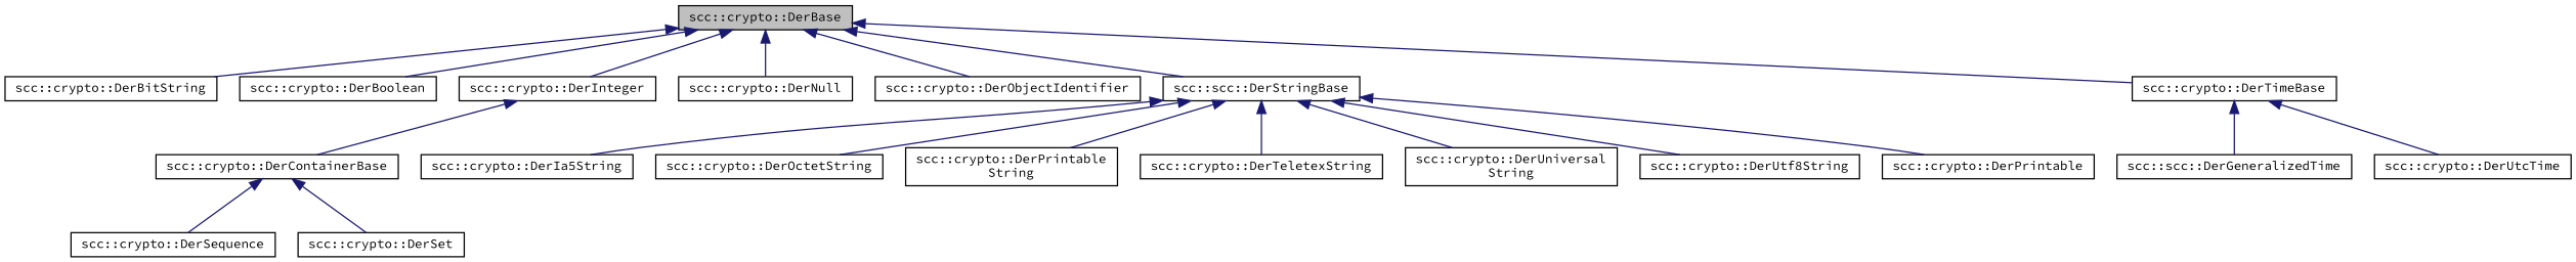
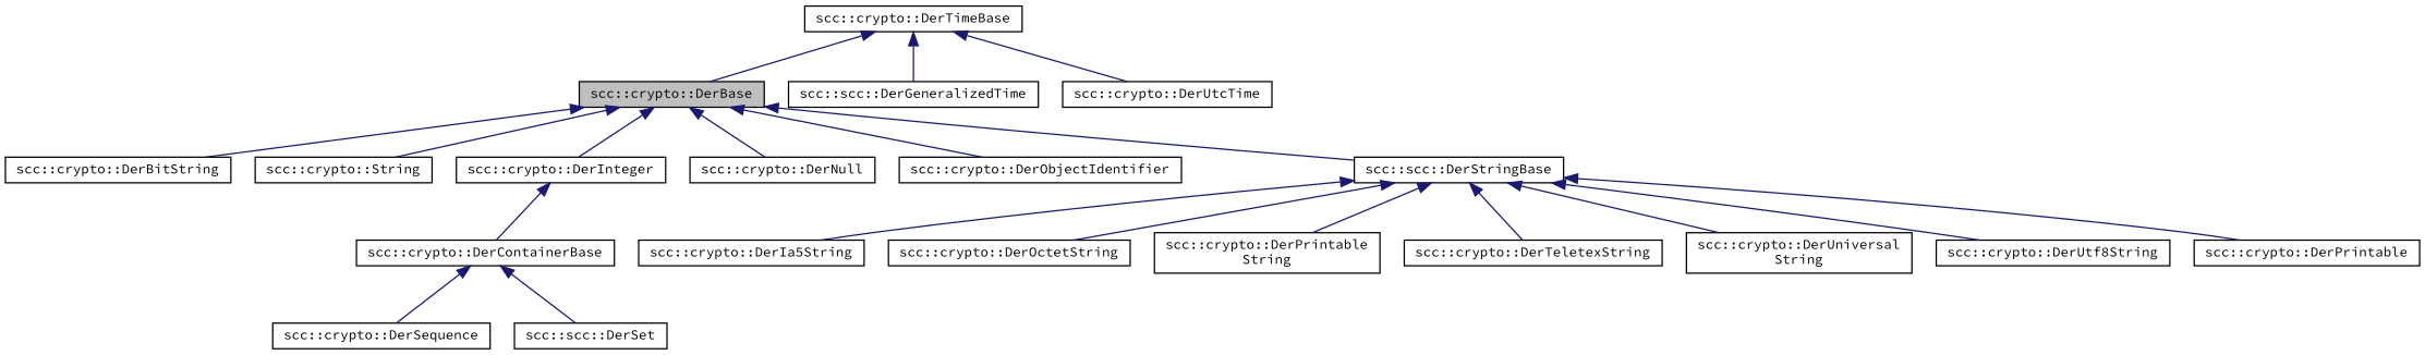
  digraph {
    fontname="Source Code Pro"
    rankdir=TB
    node [color=black fillcolor=white fontname="Source Code Pro" fontsize=10 shape=record style=filled]
    edge [color=midnightblue dir=back fontname="Source Code Pro" fontsize=10 labelfontname=Helvetica labelfontsize=10 style=solid]
    n1 [fillcolor=grey75 fontcolor=black height=0.2 label="scc::crypto::DerBase" width=0.4]
    n2 [height=0.2 label="scc::crypto::DerBitString" width=0.4]
-   n3 [height=0.2 label="scc::crypto::DerBoolean" width=0.4]
+   n3 [height=0.2 label="scc::crypto::String" width=0.4]
    n4 [height=0.2 label="scc::crypto::DerInteger" width=0.4]
    n5 [height=0.2 label="scc::crypto::DerNull" width=0.4]
    n6 [height=0.2 label="scc::crypto::DerObjectIdentifier" width=0.4]
    n7 [height=0.2 label="scc::scc::DerStringBase" width=0.4]
    n8 [height=0.2 label="scc::crypto::DerTimeBase" width=0.4]
    n9 [height=0.2 label="scc::crypto::DerContainerBase" width=0.4]
    n10 [height=0.2 label="scc::crypto::DerSequence" width=0.4]
-   n11 [height=0.2 label="scc::crypto::DerSet" width=0.4]
+   n11 [height=0.2 label="scc::scc::DerSet" width=0.4]
    n12 [height=0.2 label="scc::crypto::DerIa5String" width=0.4]
    n13 [height=0.2 label="scc::crypto::DerOctetString" width=0.4]
    n14 [height=0.2 label="scc::crypto::DerPrintable\lString" width=0.4]
    n15 [height=0.2 label="scc::crypto::DerTeletexString" width=0.4]
    n16 [height=0.2 label="scc::crypto::DerUniversal\lString" width=0.4]
    n17 [height=0.2 label="scc::crypto::DerUtf8String" width=0.4]
    n18 [height=0.2 label="scc::crypto::DerPrintable" width=0.4]
    n19 [height=0.2 label="scc::scc::DerGeneralizedTime" width=0.4]
    n20 [height=0.2 label="scc::crypto::DerUtcTime" width=0.4]
    n1 -> n2
    n1 -> n3
    n1 -> n4
    n1 -> n5
    n1 -> n6
    n1 -> n7
-   n1 -> n8
+   n8 -> n1
    n4 -> n9
    n7 -> n12
    n7 -> n13
    n7 -> n14
    n7 -> n15
    n7 -> n16
    n7 -> n17
    n7 -> n18
    n8 -> n19
    n8 -> n20
    n9 -> n10
    n9 -> n11
  }
